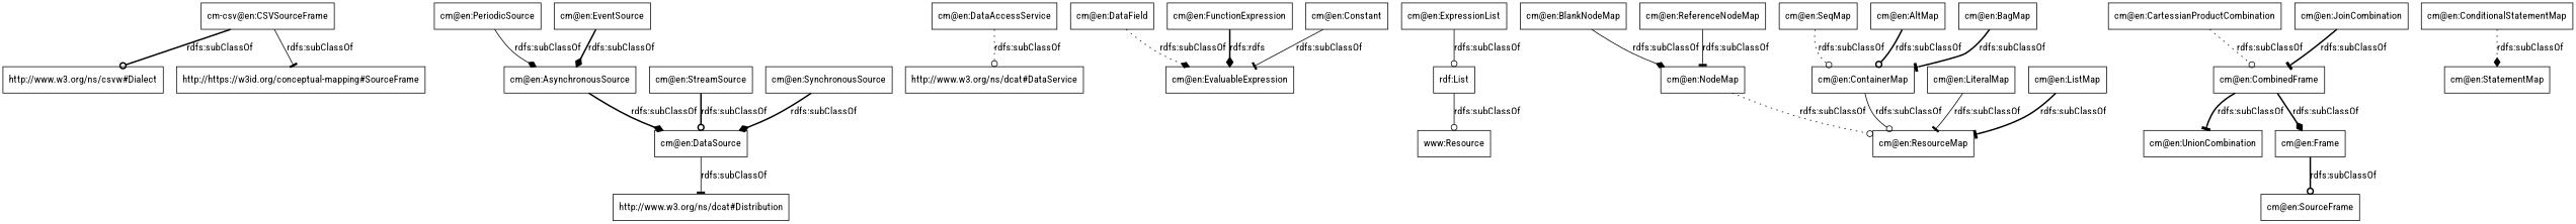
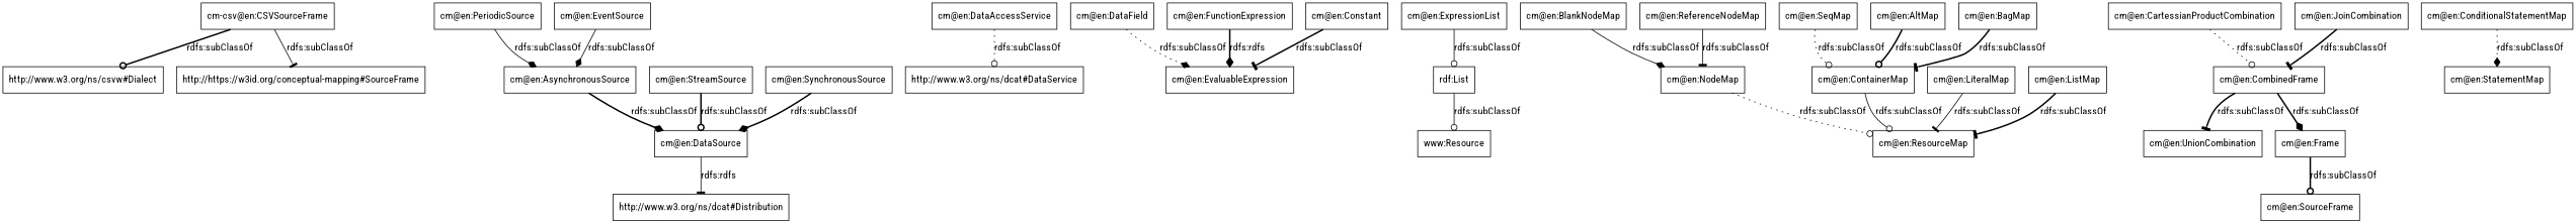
  digraph {
    fontname="Roboto Condensed"
    rankdir=TB
    node [color=black fontname="Roboto Condensed" shape=rectangle]
    edge [arrowhead=odot fontname="Roboto Condensed" style=bold]
    "cm-csv@en:CSVSourceFrame"
    "http://www.w3.org/ns/csvw#Dialect"
    "http://https://w3id.org/conceptual-mapping#SourceFrame"
    "cm@en:PeriodicSource"
    "cm@en:AsynchronousSource"
    "cm@en:DataSource"
    "cm@en:DataAccessService"
    "http://www.w3.org/ns/dcat#DataService"
    "cm@en:DataField"
    "cm@en:EvaluableExpression"
    n11 [label="www:Resource"]
    "rdf:List"
    "cm@en:BlankNodeMap"
    "cm@en:NodeMap"
    "cm@en:ResourceMap"
    "cm@en:AltMap"
    "cm@en:ContainerMap"
    "cm@en:FunctionExpression"
    "cm@en:CombinedFrame"
    "cm@en:UnionCombination"
    "cm@en:Frame"
    "cm@en:BagMap"
    "cm@en:SourceFrame"
    "cm@en:ExpressionList"
    "cm@en:StreamSource"
    "http://www.w3.org/ns/dcat#Distribution"
    "cm@en:EventSource"
    "cm@en:ConditionalStatementMap"
    "cm@en:StatementMap"
    "cm@en:LiteralMap"
    "cm@en:SeqMap"
    "cm@en:Constant"
    "cm@en:ReferenceNodeMap"
    "cm@en:CartessianProductCombination"
    "cm@en:ListMap"
    "cm@en:JoinCombination"
    "cm@en:SynchronousSource"
    "cm-csv@en:CSVSourceFrame" -> "http://www.w3.org/ns/csvw#Dialect" [label="rdfs:subClassOf"]
    "cm-csv@en:CSVSourceFrame" -> "http://https://w3id.org/conceptual-mapping#SourceFrame" [arrowhead=tee label="rdfs:subClassOf" style=solid]
    "cm@en:PeriodicSource" -> "cm@en:AsynchronousSource" [arrowhead=diamond label="rdfs:subClassOf" style=solid]
    "cm@en:AsynchronousSource" -> "cm@en:DataSource" [arrowhead=diamond label="rdfs:subClassOf"]
-   "cm@en:DataSource" -> "http://www.w3.org/ns/dcat#Distribution" [arrowhead=tee label="rdfs:subClassOf" style=solid]
+   "cm@en:DataSource" -> "http://www.w3.org/ns/dcat#Distribution" [arrowhead=tee label="rdfs:rdfs" style=solid]
    "cm@en:DataAccessService" -> "http://www.w3.org/ns/dcat#DataService" [label="rdfs:subClassOf" style=dotted]
    "cm@en:DataField" -> "cm@en:EvaluableExpression" [arrowhead=diamond label="rdfs:subClassOf" style=dotted]
    "rdf:List" -> n11 [label="rdfs:subClassOf" style=solid]
    "cm@en:BlankNodeMap" -> "cm@en:NodeMap" [arrowhead=diamond label="rdfs:subClassOf" style=solid]
    "cm@en:NodeMap" -> "cm@en:ResourceMap" [label="rdfs:subClassOf" style=dotted]
    "cm@en:AltMap" -> "cm@en:ContainerMap" [label="rdfs:subClassOf"]
    "cm@en:ContainerMap" -> "cm@en:ResourceMap" [label="rdfs:subClassOf" style=solid]
    "cm@en:FunctionExpression" -> "cm@en:EvaluableExpression" [arrowhead=diamond label="rdfs:rdfs"]
    "cm@en:CombinedFrame" -> "cm@en:UnionCombination" [arrowhead=tee label="rdfs:subClassOf"]
    "cm@en:CombinedFrame" -> "cm@en:Frame" [arrowhead=diamond label="rdfs:subClassOf"]
    "cm@en:Frame" -> "cm@en:SourceFrame" [label="rdfs:subClassOf"]
    "cm@en:BagMap" -> "cm@en:ContainerMap" [arrowhead=tee label="rdfs:subClassOf"]
    "cm@en:ExpressionList" -> "rdf:List" [label="rdfs:subClassOf" style=solid]
    "cm@en:StreamSource" -> "cm@en:DataSource" [label="rdfs:subClassOf"]
-   "cm@en:EventSource" -> "cm@en:AsynchronousSource" [arrowhead=diamond label="rdfs:subClassOf"]
+   "cm@en:EventSource" -> "cm@en:AsynchronousSource" [arrowhead=diamond label="rdfs:subClassOf" style=solid]
    "cm@en:ConditionalStatementMap" -> "cm@en:StatementMap" [arrowhead=diamond label="rdfs:subClassOf" style=dotted]
    "cm@en:LiteralMap" -> "cm@en:ResourceMap" [arrowhead=tee label="rdfs:subClassOf" style=solid]
    "cm@en:SeqMap" -> "cm@en:ContainerMap" [label="rdfs:subClassOf" style=dotted]
-   "cm@en:Constant" -> "cm@en:EvaluableExpression" [arrowhead=tee label="rdfs:subClassOf" style=solid]
+   "cm@en:Constant" -> "cm@en:EvaluableExpression" [arrowhead=tee label="rdfs:subClassOf"]
    "cm@en:ReferenceNodeMap" -> "cm@en:NodeMap" [arrowhead=tee label="rdfs:subClassOf" style=solid]
    "cm@en:CartessianProductCombination" -> "cm@en:CombinedFrame" [label="rdfs:subClassOf" style=dotted]
    "cm@en:ListMap" -> "cm@en:ResourceMap" [arrowhead=tee label="rdfs:subClassOf"]
    "cm@en:JoinCombination" -> "cm@en:CombinedFrame" [arrowhead=tee label="rdfs:subClassOf"]
    "cm@en:SynchronousSource" -> "cm@en:DataSource" [arrowhead=diamond label="rdfs:subClassOf"]
  }
